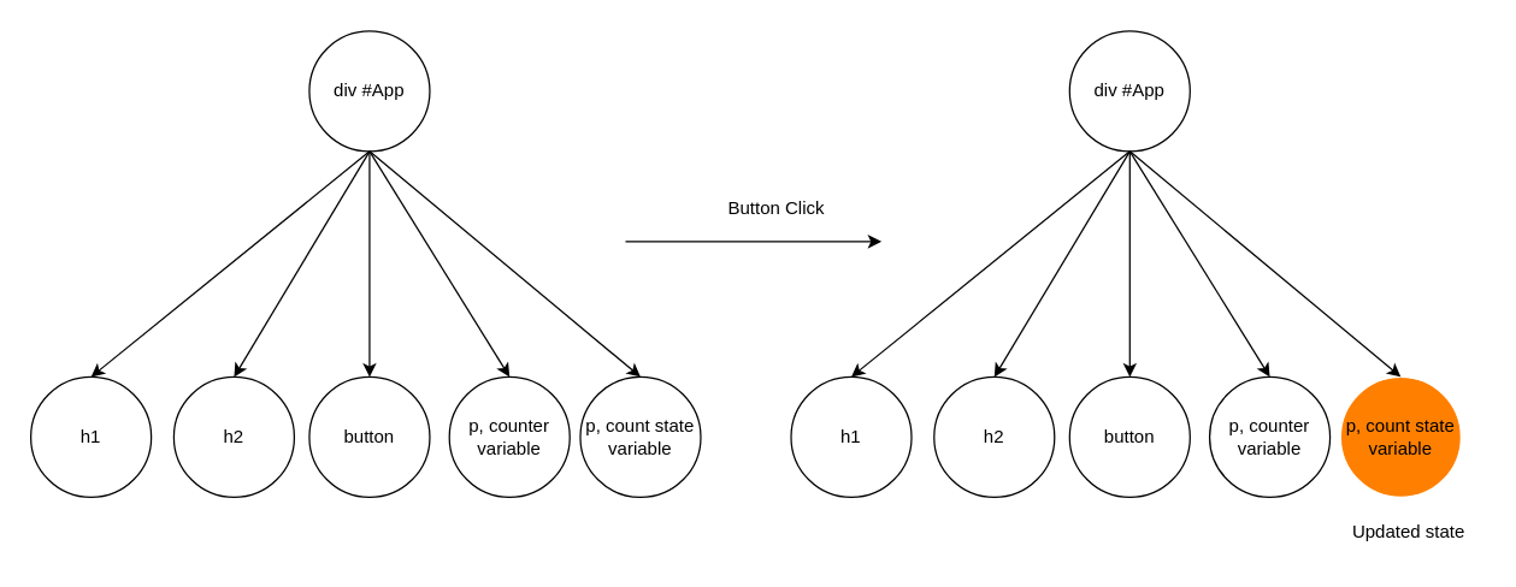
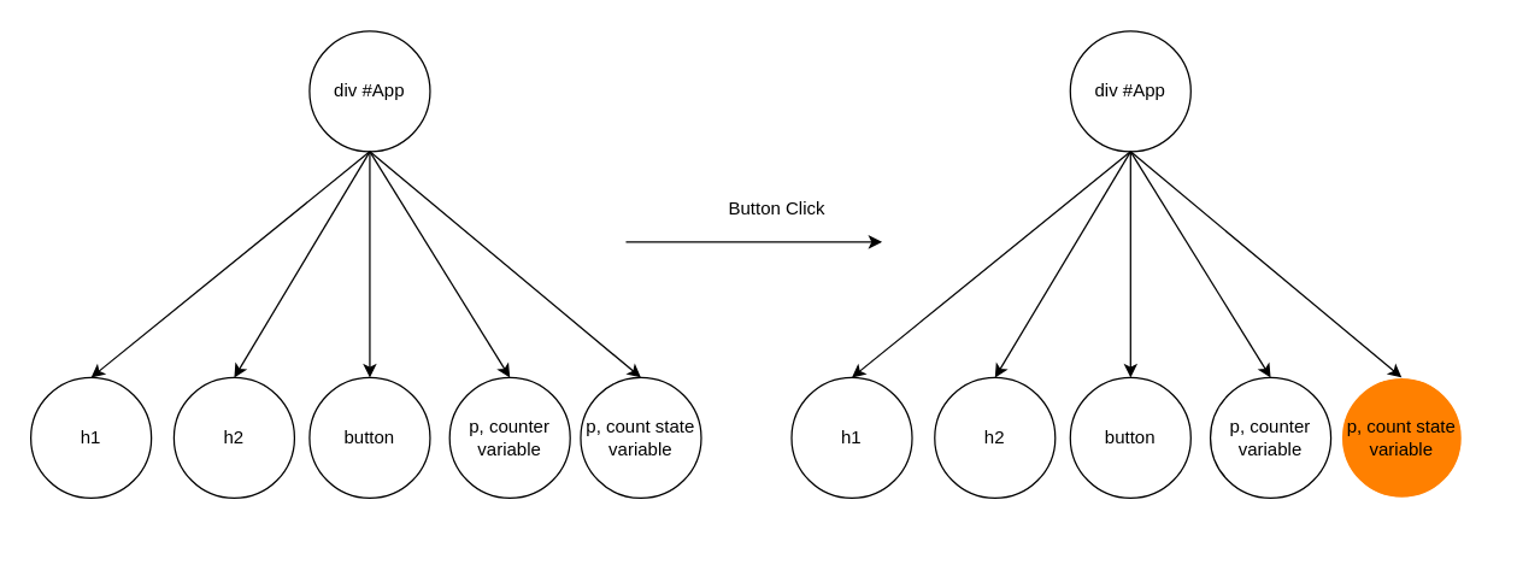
  <mxCell id="0" />
  <mxCell id="1" parent="0" />
  <mxCell id="2" value="div #App" style="ellipse;whiteSpace=wrap;html=1;aspect=fixed;" vertex="1" parent="1"><mxGeometry x="205" y="20" width="80" height="80" as="geometry" /></mxCell>
  <mxCell id="3" value="h1" style="ellipse;whiteSpace=wrap;html=1;aspect=fixed;" vertex="1" parent="1"><mxGeometry x="20" y="250" width="80" height="80" as="geometry" /></mxCell>
  <mxCell id="4" value="h2" style="ellipse;whiteSpace=wrap;html=1;aspect=fixed;" vertex="1" parent="1"><mxGeometry x="115" y="250" width="80" height="80" as="geometry" /></mxCell>
  <mxCell id="5" value="button" style="ellipse;whiteSpace=wrap;html=1;aspect=fixed;" vertex="1" parent="1"><mxGeometry x="205" y="250" width="80" height="80" as="geometry" /></mxCell>
  <mxCell id="6" value="p, counter variable" style="ellipse;whiteSpace=wrap;html=1;aspect=fixed;" vertex="1" parent="1"><mxGeometry x="298" y="250" width="80" height="80" as="geometry" /></mxCell>
  <mxCell id="7" value="p, count state variable" style="ellipse;whiteSpace=wrap;html=1;aspect=fixed;" vertex="1" parent="1"><mxGeometry x="385" y="250" width="80" height="80" as="geometry" /></mxCell>
  <mxCell id="8" value="" style="endArrow=classic;html=1;rounded=0;exitX=0.5;exitY=1;exitDx=0;exitDy=0;entryX=0.5;entryY=0;entryDx=0;entryDy=0;" edge="1" parent="1" source="2" target="3"><mxGeometry width="50" height="50" relative="1" as="geometry"><mxPoint x="375" y="310" as="sourcePoint" /><mxPoint x="425" y="260" as="targetPoint" /></mxGeometry></mxCell>
  <mxCell id="9" value="" style="endArrow=classic;html=1;rounded=0;exitX=0.5;exitY=1;exitDx=0;exitDy=0;entryX=0.5;entryY=0;entryDx=0;entryDy=0;" edge="1" parent="1" source="2" target="4"><mxGeometry width="50" height="50" relative="1" as="geometry"><mxPoint x="370" y="110" as="sourcePoint" /><mxPoint x="70" y="260" as="targetPoint" /></mxGeometry></mxCell>
  <mxCell id="10" value="" style="endArrow=classic;html=1;rounded=0;exitX=0.5;exitY=1;exitDx=0;exitDy=0;entryX=0.5;entryY=0;entryDx=0;entryDy=0;" edge="1" parent="1" source="2" target="5"><mxGeometry width="50" height="50" relative="1" as="geometry"><mxPoint x="370" y="110" as="sourcePoint" /><mxPoint x="220" y="260" as="targetPoint" /></mxGeometry></mxCell>
  <mxCell id="11" value="" style="endArrow=classic;html=1;rounded=0;exitX=0.5;exitY=1;exitDx=0;exitDy=0;entryX=0.5;entryY=0;entryDx=0;entryDy=0;" edge="1" parent="1" source="2" target="6"><mxGeometry width="50" height="50" relative="1" as="geometry"><mxPoint x="370" y="110" as="sourcePoint" /><mxPoint x="370" y="260" as="targetPoint" /></mxGeometry></mxCell>
  <mxCell id="12" value="" style="endArrow=classic;html=1;rounded=0;exitX=0.5;exitY=1;exitDx=0;exitDy=0;entryX=0.5;entryY=0;entryDx=0;entryDy=0;" edge="1" parent="1" source="2" target="7"><mxGeometry width="50" height="50" relative="1" as="geometry"><mxPoint x="370" y="110" as="sourcePoint" /><mxPoint x="520" y="260" as="targetPoint" /></mxGeometry></mxCell>
  <mxCell id="13" value="" style="endArrow=classic;html=1;rounded=0;" edge="1" parent="1"><mxGeometry width="50" height="50" relative="1" as="geometry"><mxPoint x="415" y="160" as="sourcePoint" /><mxPoint x="585" y="160" as="targetPoint" /></mxGeometry></mxCell>
  <mxCell id="14" value="Button Click" style="text;html=1;align=center;verticalAlign=middle;resizable=0;points=[];autosize=1;strokeColor=none;fillColor=none;" vertex="1" parent="1"><mxGeometry x="470" y="123" width="90" height="30" as="geometry" /></mxCell>
  <mxCell id="15" value="div #App" style="ellipse;whiteSpace=wrap;html=1;aspect=fixed;" vertex="1" parent="1"><mxGeometry x="710" y="20" width="80" height="80" as="geometry" /></mxCell>
  <mxCell id="16" value="h1" style="ellipse;whiteSpace=wrap;html=1;aspect=fixed;" vertex="1" parent="1"><mxGeometry x="525" y="250" width="80" height="80" as="geometry" /></mxCell>
  <mxCell id="17" value="h2" style="ellipse;whiteSpace=wrap;html=1;aspect=fixed;" vertex="1" parent="1"><mxGeometry x="620" y="250" width="80" height="80" as="geometry" /></mxCell>
  <mxCell id="18" value="button" style="ellipse;whiteSpace=wrap;html=1;aspect=fixed;" vertex="1" parent="1"><mxGeometry x="710" y="250" width="80" height="80" as="geometry" /></mxCell>
  <mxCell id="19" value="p, counter variable" style="ellipse;whiteSpace=wrap;html=1;aspect=fixed;" vertex="1" parent="1"><mxGeometry x="803" y="250" width="80" height="80" as="geometry" /></mxCell>
  <mxCell id="20" value="p, count state variable" style="ellipse;whiteSpace=wrap;html=1;aspect=fixed;fillColor=#FF8000;strokeColor=#FFFFFF;" vertex="1" parent="1"><mxGeometry x="890" y="250" width="80" height="80" as="geometry" /></mxCell>
  <mxCell id="21" value="" style="endArrow=classic;html=1;rounded=0;exitX=0.5;exitY=1;exitDx=0;exitDy=0;entryX=0.5;entryY=0;entryDx=0;entryDy=0;" edge="1" parent="1" source="15" target="16"><mxGeometry width="50" height="50" relative="1" as="geometry"><mxPoint x="880" y="310" as="sourcePoint" /><mxPoint x="930" y="260" as="targetPoint" /></mxGeometry></mxCell>
  <mxCell id="22" value="" style="endArrow=classic;html=1;rounded=0;exitX=0.5;exitY=1;exitDx=0;exitDy=0;entryX=0.5;entryY=0;entryDx=0;entryDy=0;" edge="1" parent="1" source="15" target="17"><mxGeometry width="50" height="50" relative="1" as="geometry"><mxPoint x="875" y="110" as="sourcePoint" /><mxPoint x="575" y="260" as="targetPoint" /></mxGeometry></mxCell>
  <mxCell id="23" value="" style="endArrow=classic;html=1;rounded=0;exitX=0.5;exitY=1;exitDx=0;exitDy=0;entryX=0.5;entryY=0;entryDx=0;entryDy=0;" edge="1" parent="1" source="15" target="18"><mxGeometry width="50" height="50" relative="1" as="geometry"><mxPoint x="875" y="110" as="sourcePoint" /><mxPoint x="725" y="260" as="targetPoint" /></mxGeometry></mxCell>
  <mxCell id="24" value="" style="endArrow=classic;html=1;rounded=0;exitX=0.5;exitY=1;exitDx=0;exitDy=0;entryX=0.5;entryY=0;entryDx=0;entryDy=0;" edge="1" parent="1" source="15" target="19"><mxGeometry width="50" height="50" relative="1" as="geometry"><mxPoint x="875" y="110" as="sourcePoint" /><mxPoint x="875" y="260" as="targetPoint" /></mxGeometry></mxCell>
  <mxCell id="25" value="" style="endArrow=classic;html=1;rounded=0;exitX=0.5;exitY=1;exitDx=0;exitDy=0;entryX=0.5;entryY=0;entryDx=0;entryDy=0;" edge="1" parent="1" source="15" target="20"><mxGeometry width="50" height="50" relative="1" as="geometry"><mxPoint x="875" y="110" as="sourcePoint" /><mxPoint x="1025" y="260" as="targetPoint" /></mxGeometry></mxCell>
- <mxCell id="26" value="Updated state" style="text;html=1;align=center;verticalAlign=middle;resizable=0;points=[];autosize=1;strokeColor=none;fillColor=none;" vertex="1" parent="1"><mxGeometry x="885" y="338" width="100" height="30" as="geometry" /></mxCell>
